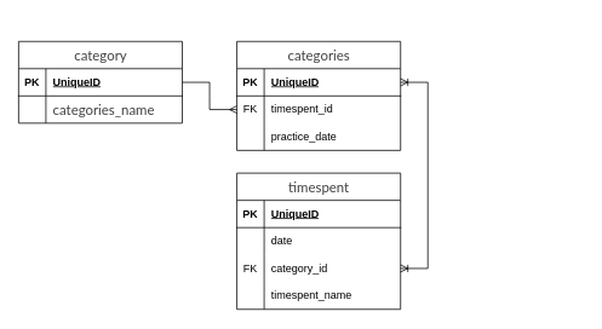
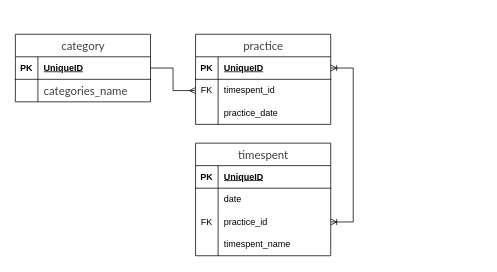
  <mxCell id="0" />
  <mxCell id="1" parent="0" />
  <mxCell id="2" value="&lt;span style=&quot;color: rgb(65, 64, 64); font-family: Lato, &amp;quot;Helvetica Neue&amp;quot;, Helvetica, Arial, &amp;quot;Hiragino Maru Gothic Pro&amp;quot;, Meiryo, &amp;quot;MS PGothic&amp;quot;, sans-serif; font-size: 15.2px; font-weight: 400; text-align: start; text-wrap-mode: wrap; background-color: rgb(255, 255, 255);&quot;&gt;category&lt;/span&gt;" style="shape=table;startSize=30;container=1;collapsible=1;childLayout=tableLayout;fixedRows=1;rowLines=0;fontStyle=1;align=center;resizeLast=1;html=1;" vertex="1" parent="1"><mxGeometry x="20" y="45" width="180" height="90" as="geometry" /></mxCell>
  <mxCell id="3" value="" style="shape=tableRow;horizontal=0;startSize=0;swimlaneHead=0;swimlaneBody=0;fillColor=none;collapsible=0;dropTarget=0;points=[[0,0.5],[1,0.5]];portConstraint=eastwest;top=0;left=0;right=0;bottom=1;" vertex="1" parent="2"><mxGeometry y="30" width="180" height="30" as="geometry" /></mxCell>
  <mxCell id="4" value="PK" style="shape=partialRectangle;connectable=0;fillColor=none;top=0;left=0;bottom=0;right=0;fontStyle=1;overflow=hidden;whiteSpace=wrap;html=1;" vertex="1" parent="3"><mxGeometry width="30" height="30" as="geometry"><mxRectangle width="30" height="30" as="alternateBounds" /></mxGeometry></mxCell>
  <mxCell id="5" value="UniqueID" style="shape=partialRectangle;connectable=0;fillColor=none;top=0;left=0;bottom=0;right=0;align=left;spacingLeft=6;fontStyle=5;overflow=hidden;whiteSpace=wrap;html=1;" vertex="1" parent="3"><mxGeometry x="30" width="150" height="30" as="geometry"><mxRectangle width="150" height="30" as="alternateBounds" /></mxGeometry></mxCell>
  <mxCell id="6" value="" style="shape=tableRow;horizontal=0;startSize=0;swimlaneHead=0;swimlaneBody=0;fillColor=none;collapsible=0;dropTarget=0;points=[[0,0.5],[1,0.5]];portConstraint=eastwest;top=0;left=0;right=0;bottom=0;" vertex="1" parent="2"><mxGeometry y="60" width="180" height="30" as="geometry" /></mxCell>
  <mxCell id="7" value="" style="shape=partialRectangle;connectable=0;fillColor=none;top=0;left=0;bottom=0;right=0;editable=1;overflow=hidden;whiteSpace=wrap;html=1;" vertex="1" parent="6"><mxGeometry width="30" height="30" as="geometry"><mxRectangle width="30" height="30" as="alternateBounds" /></mxGeometry></mxCell>
  <mxCell id="8" value="&lt;span style=&quot;color: rgb(65, 64, 64); font-family: Lato, &amp;quot;Helvetica Neue&amp;quot;, Helvetica, Arial, &amp;quot;Hiragino Maru Gothic Pro&amp;quot;, Meiryo, &amp;quot;MS PGothic&amp;quot;, sans-serif; font-size: 15.2px; background-color: rgb(255, 255, 255);&quot;&gt;categories_name&lt;/span&gt;" style="shape=partialRectangle;connectable=0;fillColor=none;top=0;left=0;bottom=0;right=0;align=left;spacingLeft=6;overflow=hidden;whiteSpace=wrap;html=1;" vertex="1" parent="6"><mxGeometry x="30" width="150" height="30" as="geometry"><mxRectangle width="150" height="30" as="alternateBounds" /></mxGeometry></mxCell>
- <mxCell id="9" value="&lt;span style=&quot;color: rgb(65, 64, 64); font-family: Lato, &amp;quot;Helvetica Neue&amp;quot;, Helvetica, Arial, &amp;quot;Hiragino Maru Gothic Pro&amp;quot;, Meiryo, &amp;quot;MS PGothic&amp;quot;, sans-serif; font-size: 15.2px; font-weight: 400; text-align: start; text-wrap-mode: wrap; background-color: rgb(255, 255, 255);&quot;&gt;categories&lt;/span&gt;" style="shape=table;startSize=30;container=1;collapsible=1;childLayout=tableLayout;fixedRows=1;rowLines=0;fontStyle=1;align=center;resizeLast=1;html=1;" vertex="1" parent="1"><mxGeometry x="260" y="45" width="180" height="120" as="geometry" /></mxCell>
+ <mxCell id="9" value="&lt;span style=&quot;color: rgb(65, 64, 64); font-family: Lato, &amp;quot;Helvetica Neue&amp;quot;, Helvetica, Arial, &amp;quot;Hiragino Maru Gothic Pro&amp;quot;, Meiryo, &amp;quot;MS PGothic&amp;quot;, sans-serif; font-size: 15.2px; font-weight: 400; text-align: start; text-wrap-mode: wrap; background-color: rgb(255, 255, 255);&quot;&gt;practice&lt;/span&gt;" style="shape=table;startSize=30;container=1;collapsible=1;childLayout=tableLayout;fixedRows=1;rowLines=0;fontStyle=1;align=center;resizeLast=1;html=1;" vertex="1" parent="1"><mxGeometry x="260" y="45" width="180" height="120" as="geometry" /></mxCell>
  <mxCell id="10" value="" style="shape=tableRow;horizontal=0;startSize=0;swimlaneHead=0;swimlaneBody=0;fillColor=none;collapsible=0;dropTarget=0;points=[[0,0.5],[1,0.5]];portConstraint=eastwest;top=0;left=0;right=0;bottom=1;" vertex="1" parent="9"><mxGeometry y="30" width="180" height="30" as="geometry" /></mxCell>
  <mxCell id="11" value="PK" style="shape=partialRectangle;connectable=0;fillColor=none;top=0;left=0;bottom=0;right=0;fontStyle=1;overflow=hidden;whiteSpace=wrap;html=1;" vertex="1" parent="10"><mxGeometry width="30" height="30" as="geometry"><mxRectangle width="30" height="30" as="alternateBounds" /></mxGeometry></mxCell>
  <mxCell id="12" value="UniqueID" style="shape=partialRectangle;connectable=0;fillColor=none;top=0;left=0;bottom=0;right=0;align=left;spacingLeft=6;fontStyle=5;overflow=hidden;whiteSpace=wrap;html=1;" vertex="1" parent="10"><mxGeometry x="30" width="150" height="30" as="geometry"><mxRectangle width="150" height="30" as="alternateBounds" /></mxGeometry></mxCell>
  <mxCell id="13" value="" style="shape=tableRow;horizontal=0;startSize=0;swimlaneHead=0;swimlaneBody=0;fillColor=none;collapsible=0;dropTarget=0;points=[[0,0.5],[1,0.5]];portConstraint=eastwest;top=0;left=0;right=0;bottom=0;" vertex="1" parent="9"><mxGeometry y="60" width="180" height="30" as="geometry" /></mxCell>
  <mxCell id="14" value="FK" style="shape=partialRectangle;connectable=0;fillColor=none;top=0;left=0;bottom=0;right=0;editable=1;overflow=hidden;whiteSpace=wrap;html=1;" vertex="1" parent="13"><mxGeometry width="30" height="30" as="geometry"><mxRectangle width="30" height="30" as="alternateBounds" /></mxGeometry></mxCell>
  <mxCell id="15" value="timespent_id" style="shape=partialRectangle;connectable=0;fillColor=none;top=0;left=0;bottom=0;right=0;align=left;spacingLeft=6;overflow=hidden;whiteSpace=wrap;html=1;" vertex="1" parent="13"><mxGeometry x="30" width="150" height="30" as="geometry"><mxRectangle width="150" height="30" as="alternateBounds" /></mxGeometry></mxCell>
  <mxCell id="16" value="" style="shape=tableRow;horizontal=0;startSize=0;swimlaneHead=0;swimlaneBody=0;fillColor=none;collapsible=0;dropTarget=0;points=[[0,0.5],[1,0.5]];portConstraint=eastwest;top=0;left=0;right=0;bottom=0;" vertex="1" parent="9"><mxGeometry y="90" width="180" height="30" as="geometry" /></mxCell>
  <mxCell id="17" value="" style="shape=partialRectangle;connectable=0;fillColor=none;top=0;left=0;bottom=0;right=0;editable=1;overflow=hidden;whiteSpace=wrap;html=1;" vertex="1" parent="16"><mxGeometry width="30" height="30" as="geometry"><mxRectangle width="30" height="30" as="alternateBounds" /></mxGeometry></mxCell>
  <mxCell id="18" value="practice_date" style="shape=partialRectangle;connectable=0;fillColor=none;top=0;left=0;bottom=0;right=0;align=left;spacingLeft=6;overflow=hidden;whiteSpace=wrap;html=1;" vertex="1" parent="16"><mxGeometry x="30" width="150" height="30" as="geometry"><mxRectangle width="150" height="30" as="alternateBounds" /></mxGeometry></mxCell>
  <mxCell id="19" value="&lt;span style=&quot;color: rgb(65, 64, 64); font-family: Lato, &amp;quot;Helvetica Neue&amp;quot;, Helvetica, Arial, &amp;quot;Hiragino Maru Gothic Pro&amp;quot;, Meiryo, &amp;quot;MS PGothic&amp;quot;, sans-serif; font-size: 15.2px; font-weight: 400; text-align: start; text-wrap-mode: wrap; background-color: rgb(255, 255, 255);&quot;&gt;timespent&lt;/span&gt;" style="shape=table;startSize=30;container=1;collapsible=1;childLayout=tableLayout;fixedRows=1;rowLines=0;fontStyle=1;align=center;resizeLast=1;html=1;" vertex="1" parent="1"><mxGeometry x="260" y="190" width="180" height="150" as="geometry" /></mxCell>
  <mxCell id="20" value="" style="shape=tableRow;horizontal=0;startSize=0;swimlaneHead=0;swimlaneBody=0;fillColor=none;collapsible=0;dropTarget=0;points=[[0,0.5],[1,0.5]];portConstraint=eastwest;top=0;left=0;right=0;bottom=1;" vertex="1" parent="19"><mxGeometry y="30" width="180" height="30" as="geometry" /></mxCell>
  <mxCell id="21" value="PK" style="shape=partialRectangle;connectable=0;fillColor=none;top=0;left=0;bottom=0;right=0;fontStyle=1;overflow=hidden;whiteSpace=wrap;html=1;" vertex="1" parent="20"><mxGeometry width="30" height="30" as="geometry"><mxRectangle width="30" height="30" as="alternateBounds" /></mxGeometry></mxCell>
  <mxCell id="22" value="UniqueID" style="shape=partialRectangle;connectable=0;fillColor=none;top=0;left=0;bottom=0;right=0;align=left;spacingLeft=6;fontStyle=5;overflow=hidden;whiteSpace=wrap;html=1;" vertex="1" parent="20"><mxGeometry x="30" width="150" height="30" as="geometry"><mxRectangle width="150" height="30" as="alternateBounds" /></mxGeometry></mxCell>
  <mxCell id="23" value="" style="shape=tableRow;horizontal=0;startSize=0;swimlaneHead=0;swimlaneBody=0;fillColor=none;collapsible=0;dropTarget=0;points=[[0,0.5],[1,0.5]];portConstraint=eastwest;top=0;left=0;right=0;bottom=0;" vertex="1" parent="19"><mxGeometry y="60" width="180" height="30" as="geometry" /></mxCell>
  <mxCell id="24" value="" style="shape=partialRectangle;connectable=0;fillColor=none;top=0;left=0;bottom=0;right=0;editable=1;overflow=hidden;whiteSpace=wrap;html=1;" vertex="1" parent="23"><mxGeometry width="30" height="30" as="geometry"><mxRectangle width="30" height="30" as="alternateBounds" /></mxGeometry></mxCell>
  <mxCell id="25" value="date" style="shape=partialRectangle;connectable=0;fillColor=none;top=0;left=0;bottom=0;right=0;align=left;spacingLeft=6;overflow=hidden;whiteSpace=wrap;html=1;" vertex="1" parent="23"><mxGeometry x="30" width="150" height="30" as="geometry"><mxRectangle width="150" height="30" as="alternateBounds" /></mxGeometry></mxCell>
  <mxCell id="26" value="" style="shape=tableRow;horizontal=0;startSize=0;swimlaneHead=0;swimlaneBody=0;fillColor=none;collapsible=0;dropTarget=0;points=[[0,0.5],[1,0.5]];portConstraint=eastwest;top=0;left=0;right=0;bottom=0;" vertex="1" parent="19"><mxGeometry y="90" width="180" height="30" as="geometry" /></mxCell>
  <mxCell id="27" value="FK" style="shape=partialRectangle;connectable=0;fillColor=none;top=0;left=0;bottom=0;right=0;editable=1;overflow=hidden;whiteSpace=wrap;html=1;" vertex="1" parent="26"><mxGeometry width="30" height="30" as="geometry"><mxRectangle width="30" height="30" as="alternateBounds" /></mxGeometry></mxCell>
- <mxCell id="28" value="category_id" style="shape=partialRectangle;connectable=0;fillColor=none;top=0;left=0;bottom=0;right=0;align=left;spacingLeft=6;overflow=hidden;whiteSpace=wrap;html=1;" vertex="1" parent="26"><mxGeometry x="30" width="150" height="30" as="geometry"><mxRectangle width="150" height="30" as="alternateBounds" /></mxGeometry></mxCell>
+ <mxCell id="28" value="practice_id" style="shape=partialRectangle;connectable=0;fillColor=none;top=0;left=0;bottom=0;right=0;align=left;spacingLeft=6;overflow=hidden;whiteSpace=wrap;html=1;" vertex="1" parent="26"><mxGeometry x="30" width="150" height="30" as="geometry"><mxRectangle width="150" height="30" as="alternateBounds" /></mxGeometry></mxCell>
  <mxCell id="29" value="" style="shape=tableRow;horizontal=0;startSize=0;swimlaneHead=0;swimlaneBody=0;fillColor=none;collapsible=0;dropTarget=0;points=[[0,0.5],[1,0.5]];portConstraint=eastwest;top=0;left=0;right=0;bottom=0;" vertex="1" parent="19"><mxGeometry y="120" width="180" height="30" as="geometry" /></mxCell>
  <mxCell id="30" value="" style="shape=partialRectangle;connectable=0;fillColor=none;top=0;left=0;bottom=0;right=0;editable=1;overflow=hidden;whiteSpace=wrap;html=1;" vertex="1" parent="29"><mxGeometry width="30" height="30" as="geometry"><mxRectangle width="30" height="30" as="alternateBounds" /></mxGeometry></mxCell>
  <mxCell id="31" value="timespent_name" style="shape=partialRectangle;connectable=0;fillColor=none;top=0;left=0;bottom=0;right=0;align=left;spacingLeft=6;overflow=hidden;whiteSpace=wrap;html=1;" vertex="1" parent="29"><mxGeometry x="30" width="150" height="30" as="geometry"><mxRectangle width="150" height="30" as="alternateBounds" /></mxGeometry></mxCell>
  <mxCell id="32" value="" style="edgeStyle=entityRelationEdgeStyle;fontSize=12;html=1;endArrow=ERoneToMany;startArrow=ERoneToMany;rounded=0;exitX=1;exitY=0.5;exitDx=0;exitDy=0;entryX=1;entryY=0.5;entryDx=0;entryDy=0;" edge="1" parent="1" source="10" target="26"><mxGeometry width="100" height="100" relative="1" as="geometry"><mxPoint x="540" y="200" as="sourcePoint" /><mxPoint x="420" y="255" as="targetPoint" /><Array as="points"><mxPoint x="550" y="40" /><mxPoint x="640" y="20" /></Array></mxGeometry></mxCell>
  <mxCell id="33" value="" style="edgeStyle=entityRelationEdgeStyle;fontSize=12;html=1;endArrow=ERmany;rounded=0;exitX=1;exitY=0.5;exitDx=0;exitDy=0;entryX=0;entryY=0.5;entryDx=0;entryDy=0;" edge="1" parent="1" source="3" target="13"><mxGeometry width="100" height="100" relative="1" as="geometry"><mxPoint x="200" y="400" as="sourcePoint" /><mxPoint x="300" y="300" as="targetPoint" /></mxGeometry></mxCell>
